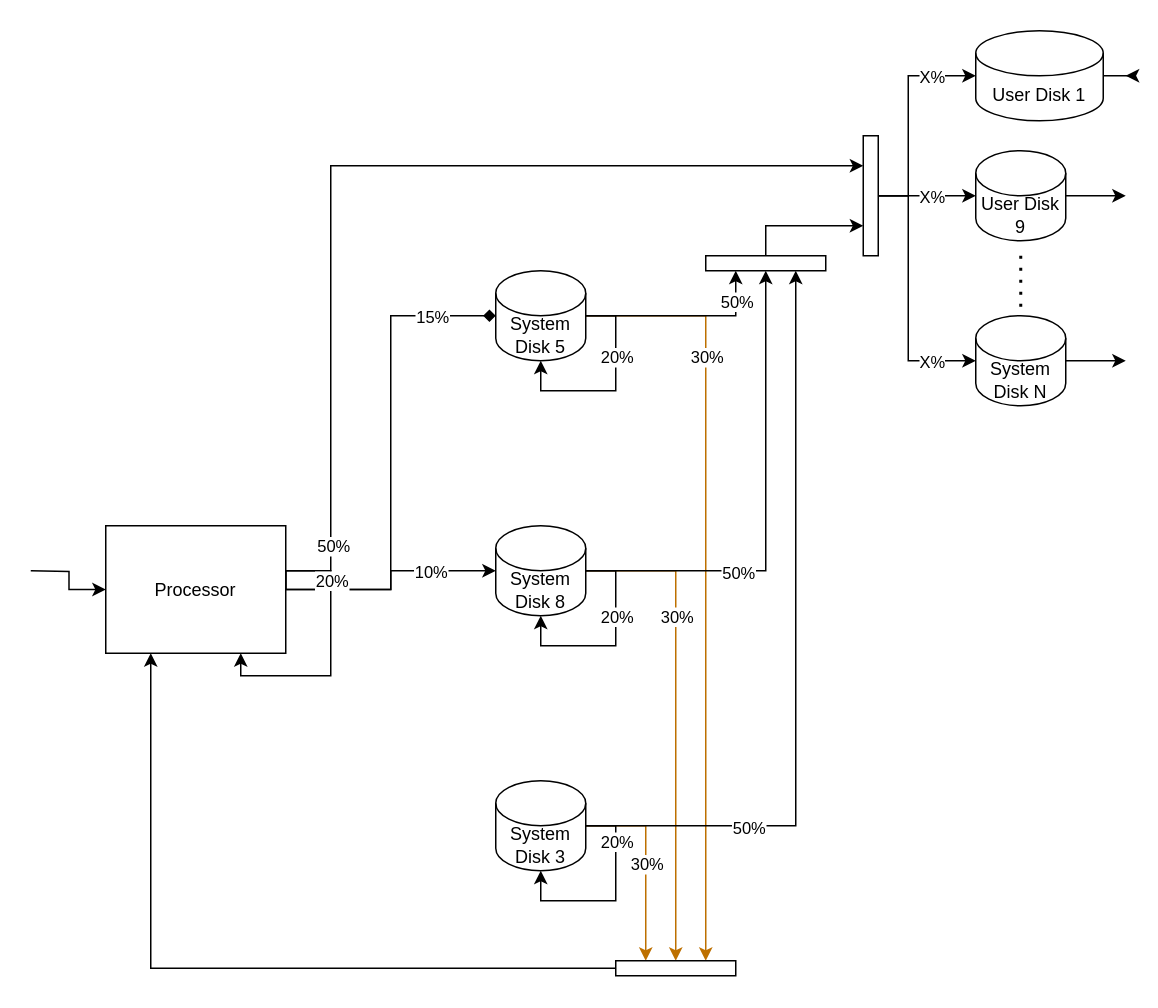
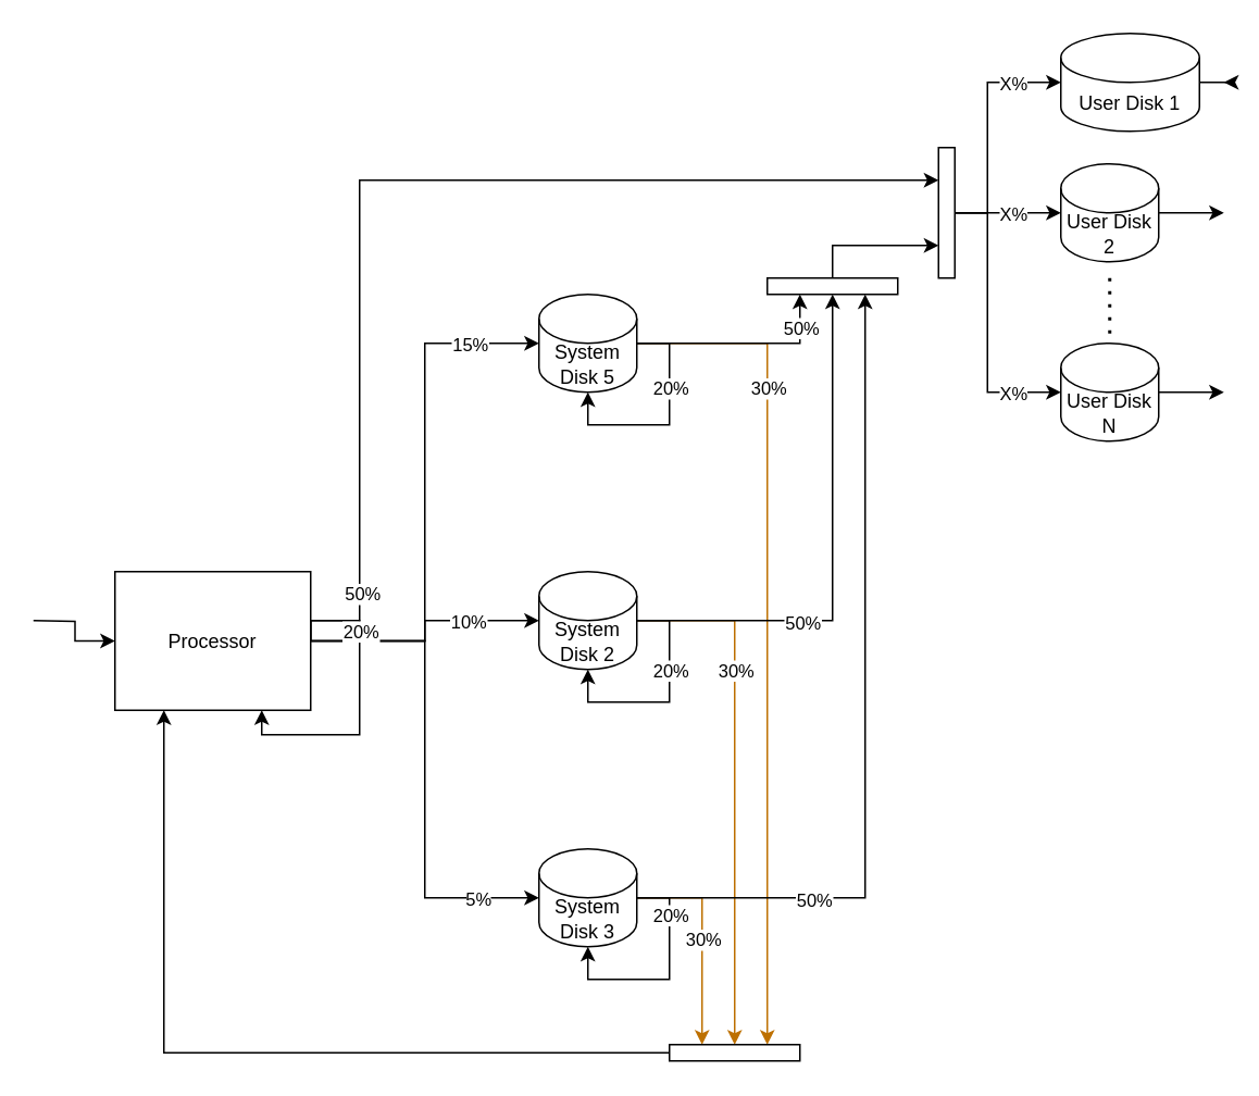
  <mxCell id="0" />
  <mxCell id="1" parent="0" />
  <mxCell id="2" style="edgeStyle=orthogonalEdgeStyle;rounded=0;orthogonalLoop=1;jettySize=auto;html=1;entryX=0.75;entryY=0;entryDx=0;entryDy=0;fillColor=#f0a30a;strokeColor=#BD7000;" edge="1" parent="1" source="10" target="51"><mxGeometry relative="1" as="geometry" /></mxCell>
  <mxCell id="3" value="30%" style="edgeLabel;html=1;align=center;verticalAlign=middle;resizable=0;points=[];" vertex="1" connectable="0" parent="2"><mxGeometry x="-0.58" y="-2" relative="1" as="geometry"><mxPoint x="2" as="offset" /></mxGeometry></mxCell>
  <mxCell id="4" style="edgeStyle=orthogonalEdgeStyle;rounded=0;orthogonalLoop=1;jettySize=auto;html=1;entryX=0.5;entryY=0;entryDx=0;entryDy=0;fillColor=#f0a30a;strokeColor=#BD7000;" edge="1" parent="1" source="13" target="51"><mxGeometry relative="1" as="geometry" /></mxCell>
  <mxCell id="5" value="30%" style="edgeLabel;html=1;align=center;verticalAlign=middle;resizable=0;points=[];" vertex="1" connectable="0" parent="4"><mxGeometry x="-0.419" relative="1" as="geometry"><mxPoint y="-3" as="offset" /></mxGeometry></mxCell>
  <mxCell id="6" style="edgeStyle=orthogonalEdgeStyle;rounded=0;orthogonalLoop=1;jettySize=auto;html=1;entryX=0.25;entryY=0;entryDx=0;entryDy=0;fillColor=#f0a30a;strokeColor=#BD7000;" edge="1" parent="1" source="16" target="51"><mxGeometry relative="1" as="geometry" /></mxCell>
  <mxCell id="7" value="30%" style="edgeLabel;html=1;align=center;verticalAlign=middle;resizable=0;points=[];" vertex="1" connectable="0" parent="6"><mxGeometry relative="1" as="geometry"><mxPoint as="offset" /></mxGeometry></mxCell>
  <mxCell id="8" style="edgeStyle=orthogonalEdgeStyle;rounded=0;orthogonalLoop=1;jettySize=auto;html=1;entryX=0.25;entryY=1;entryDx=0;entryDy=0;" edge="1" parent="1" source="10" target="49"><mxGeometry relative="1" as="geometry"><mxPoint x="490" y="140" as="targetPoint" /></mxGeometry></mxCell>
  <mxCell id="9" value="50%" style="edgeLabel;html=1;align=center;verticalAlign=middle;resizable=0;points=[];" vertex="1" connectable="0" parent="8"><mxGeometry x="0.692" y="-3" relative="1" as="geometry"><mxPoint x="-3" as="offset" /></mxGeometry></mxCell>
  <mxCell id="10" value="System Disk 5" style="shape=cylinder3;whiteSpace=wrap;html=1;boundedLbl=1;backgroundOutline=1;size=15;" vertex="1" parent="1"><mxGeometry x="330" y="180" width="60" height="60" as="geometry" /></mxCell>
  <mxCell id="11" style="edgeStyle=orthogonalEdgeStyle;rounded=0;orthogonalLoop=1;jettySize=auto;html=1;entryX=0.5;entryY=1;entryDx=0;entryDy=0;" edge="1" parent="1" source="13" target="49"><mxGeometry relative="1" as="geometry"><mxPoint x="490" y="140" as="targetPoint" /></mxGeometry></mxCell>
  <mxCell id="12" value="50%" style="edgeLabel;html=1;align=center;verticalAlign=middle;resizable=0;points=[];" vertex="1" connectable="0" parent="11"><mxGeometry x="-0.369" y="-1" relative="1" as="geometry"><mxPoint as="offset" /></mxGeometry></mxCell>
- <mxCell id="13" value="System Disk 8" style="shape=cylinder3;whiteSpace=wrap;html=1;boundedLbl=1;backgroundOutline=1;size=15;" vertex="1" parent="1"><mxGeometry x="330" y="350" width="60" height="60" as="geometry" /></mxCell>
+ <mxCell id="13" value="System Disk 2" style="shape=cylinder3;whiteSpace=wrap;html=1;boundedLbl=1;backgroundOutline=1;size=15;" vertex="1" parent="1"><mxGeometry x="330" y="350" width="60" height="60" as="geometry" /></mxCell>
  <mxCell id="14" style="edgeStyle=orthogonalEdgeStyle;rounded=0;orthogonalLoop=1;jettySize=auto;html=1;entryX=0.75;entryY=1;entryDx=0;entryDy=0;" edge="1" parent="1" source="16" target="49"><mxGeometry relative="1" as="geometry"><mxPoint x="490" y="140" as="targetPoint" /></mxGeometry></mxCell>
  <mxCell id="15" value="50%" style="edgeLabel;html=1;align=center;verticalAlign=middle;resizable=0;points=[];" vertex="1" connectable="0" parent="14"><mxGeometry x="-0.577" y="-1" relative="1" as="geometry"><mxPoint as="offset" /></mxGeometry></mxCell>
  <mxCell id="16" value="System Disk 3" style="shape=cylinder3;whiteSpace=wrap;html=1;boundedLbl=1;backgroundOutline=1;size=15;" vertex="1" parent="1"><mxGeometry x="330" y="520" width="60" height="60" as="geometry" /></mxCell>
  <mxCell id="17" style="edgeStyle=orthogonalEdgeStyle;rounded=0;orthogonalLoop=1;jettySize=auto;html=1;" edge="1" parent="1" source="18"><mxGeometry relative="1" as="geometry"><mxPoint x="750" y="50" as="targetPoint" /></mxGeometry></mxCell>
  <mxCell id="18" value="User Disk 1" style="shape=cylinder3;whiteSpace=wrap;html=1;boundedLbl=1;backgroundOutline=1;size=15;" vertex="1" parent="1"><mxGeometry x="650" y="20" width="85" height="60" as="geometry" /></mxCell>
  <mxCell id="19" style="edgeStyle=orthogonalEdgeStyle;rounded=0;orthogonalLoop=1;jettySize=auto;html=1;startArrow=classic;startFill=1;endArrow=none;endFill=0;" edge="1" parent="1" source="22"><mxGeometry relative="1" as="geometry"><mxPoint x="20" y="380" as="targetPoint" /></mxGeometry></mxCell>
  <mxCell id="20" style="edgeStyle=orthogonalEdgeStyle;rounded=0;orthogonalLoop=1;jettySize=auto;html=1;entryX=0.25;entryY=1;entryDx=0;entryDy=0;exitX=1;exitY=0.5;exitDx=0;exitDy=0;" edge="1" parent="1" source="22" target="52"><mxGeometry relative="1" as="geometry"><Array as="points"><mxPoint x="220" y="380" /><mxPoint x="220" y="110" /></Array></mxGeometry></mxCell>
  <mxCell id="21" value="50%" style="edgeLabel;html=1;align=center;verticalAlign=middle;resizable=0;points=[];" vertex="1" connectable="0" parent="20"><mxGeometry x="-0.823" y="-1" relative="1" as="geometry"><mxPoint as="offset" /></mxGeometry></mxCell>
  <mxCell id="22" value="Processor" style="rounded=0;whiteSpace=wrap;html=1;" vertex="1" parent="1"><mxGeometry x="70" y="350" width="120" height="85" as="geometry" /></mxCell>
- <mxCell id="23" style="edgeStyle=orthogonalEdgeStyle;rounded=0;orthogonalLoop=1;jettySize=auto;html=1;entryX=0;entryY=0.5;entryDx=0;entryDy=0;entryPerimeter=0;endArrow=diamond;" edge="1" parent="1" source="22" target="10"><mxGeometry relative="1" as="geometry" /></mxCell>
+ <mxCell id="23" style="edgeStyle=orthogonalEdgeStyle;rounded=0;orthogonalLoop=1;jettySize=auto;html=1;entryX=0;entryY=0.5;entryDx=0;entryDy=0;entryPerimeter=0;" edge="1" parent="1" source="22" target="10"><mxGeometry relative="1" as="geometry" /></mxCell>
  <mxCell id="24" value="15%" style="edgeLabel;html=1;align=center;verticalAlign=middle;resizable=0;points=[];" vertex="1" connectable="0" parent="23"><mxGeometry x="0.638" relative="1" as="geometry"><mxPoint x="16" as="offset" /></mxGeometry></mxCell>
  <mxCell id="25" style="edgeStyle=orthogonalEdgeStyle;rounded=0;orthogonalLoop=1;jettySize=auto;html=1;entryX=0;entryY=0.5;entryDx=0;entryDy=0;entryPerimeter=0;" edge="1" parent="1" source="22" target="13"><mxGeometry relative="1" as="geometry" /></mxCell>
  <mxCell id="26" value="10%" style="edgeLabel;html=1;align=center;verticalAlign=middle;resizable=0;points=[];" vertex="1" connectable="0" parent="25"><mxGeometry x="0.471" relative="1" as="geometry"><mxPoint x="-3" as="offset" /></mxGeometry></mxCell>
+ <mxCell id="27" style="edgeStyle=orthogonalEdgeStyle;rounded=0;orthogonalLoop=1;jettySize=auto;html=1;entryX=0;entryY=0.5;entryDx=0;entryDy=0;entryPerimeter=0;" edge="1" parent="1" source="22" target="16"><mxGeometry relative="1" as="geometry" /></mxCell>
+ <mxCell id="28" value="5%" style="edgeLabel;html=1;align=center;verticalAlign=middle;resizable=0;points=[];" vertex="1" connectable="0" parent="27"><mxGeometry x="0.648" y="2" relative="1" as="geometry"><mxPoint x="15" y="2" as="offset" /></mxGeometry></mxCell>
  <mxCell id="29" style="edgeStyle=orthogonalEdgeStyle;rounded=0;orthogonalLoop=1;jettySize=auto;html=1;" edge="1" parent="1" source="30"><mxGeometry relative="1" as="geometry"><mxPoint x="750" y="130" as="targetPoint" /></mxGeometry></mxCell>
- <mxCell id="30" value="User Disk 9" style="shape=cylinder3;whiteSpace=wrap;html=1;boundedLbl=1;backgroundOutline=1;size=15;" vertex="1" parent="1"><mxGeometry x="650" y="100" width="60" height="60" as="geometry" /></mxCell>
+ <mxCell id="30" value="User Disk 2" style="shape=cylinder3;whiteSpace=wrap;html=1;boundedLbl=1;backgroundOutline=1;size=15;" vertex="1" parent="1"><mxGeometry x="650" y="100" width="60" height="60" as="geometry" /></mxCell>
  <mxCell id="31" value="" style="endArrow=none;dashed=1;html=1;dashPattern=1 3;strokeWidth=2;rounded=0;" edge="1" parent="1"><mxGeometry width="50" height="50" relative="1" as="geometry"><mxPoint x="680" y="170" as="sourcePoint" /><mxPoint x="680" y="210" as="targetPoint" /></mxGeometry></mxCell>
  <mxCell id="32" style="edgeStyle=orthogonalEdgeStyle;rounded=0;orthogonalLoop=1;jettySize=auto;html=1;" edge="1" parent="1" source="33"><mxGeometry relative="1" as="geometry"><mxPoint x="750" y="240" as="targetPoint" /></mxGeometry></mxCell>
- <mxCell id="33" value="System Disk N" style="shape=cylinder3;whiteSpace=wrap;html=1;boundedLbl=1;backgroundOutline=1;size=15;" vertex="1" parent="1"><mxGeometry x="650" y="210" width="60" height="60" as="geometry" /></mxCell>
+ <mxCell id="33" value="User Disk N" style="shape=cylinder3;whiteSpace=wrap;html=1;boundedLbl=1;backgroundOutline=1;size=15;" vertex="1" parent="1"><mxGeometry x="650" y="210" width="60" height="60" as="geometry" /></mxCell>
  <mxCell id="34" style="edgeStyle=orthogonalEdgeStyle;rounded=0;orthogonalLoop=1;jettySize=auto;html=1;entryX=0.75;entryY=1;entryDx=0;entryDy=0;exitX=1;exitY=0.5;exitDx=0;exitDy=0;" edge="1" parent="1" source="22" target="22"><mxGeometry relative="1" as="geometry"><Array as="points"><mxPoint x="220" y="380" /><mxPoint x="220" y="450" /><mxPoint x="160" y="450" /></Array></mxGeometry></mxCell>
  <mxCell id="35" value="20%" style="edgeLabel;html=1;align=center;verticalAlign=middle;resizable=0;points=[];" vertex="1" connectable="0" parent="34"><mxGeometry x="-0.478" relative="1" as="geometry"><mxPoint as="offset" /></mxGeometry></mxCell>
  <mxCell id="36" style="edgeStyle=orthogonalEdgeStyle;rounded=0;orthogonalLoop=1;jettySize=auto;html=1;entryX=0.5;entryY=1;entryDx=0;entryDy=0;entryPerimeter=0;exitX=1;exitY=0.5;exitDx=0;exitDy=0;exitPerimeter=0;" edge="1" parent="1" source="10" target="10"><mxGeometry relative="1" as="geometry" /></mxCell>
  <mxCell id="37" value="20%" style="edgeLabel;html=1;align=center;verticalAlign=middle;resizable=0;points=[];" vertex="1" connectable="0" parent="36"><mxGeometry x="-0.329" relative="1" as="geometry"><mxPoint as="offset" /></mxGeometry></mxCell>
  <mxCell id="38" style="edgeStyle=orthogonalEdgeStyle;rounded=0;orthogonalLoop=1;jettySize=auto;html=1;entryX=0.5;entryY=1;entryDx=0;entryDy=0;entryPerimeter=0;exitX=1;exitY=0.5;exitDx=0;exitDy=0;exitPerimeter=0;" edge="1" parent="1" source="13" target="13"><mxGeometry relative="1" as="geometry" /></mxCell>
  <mxCell id="39" value="20%" style="edgeLabel;html=1;align=center;verticalAlign=middle;resizable=0;points=[];" vertex="1" connectable="0" parent="38"><mxGeometry x="-0.3" relative="1" as="geometry"><mxPoint y="1" as="offset" /></mxGeometry></mxCell>
  <mxCell id="40" style="edgeStyle=orthogonalEdgeStyle;rounded=0;orthogonalLoop=1;jettySize=auto;html=1;entryX=0.5;entryY=1;entryDx=0;entryDy=0;entryPerimeter=0;exitX=1;exitY=0.5;exitDx=0;exitDy=0;exitPerimeter=0;" edge="1" parent="1" source="16" target="16"><mxGeometry relative="1" as="geometry" /></mxCell>
  <mxCell id="41" value="20%" style="edgeLabel;html=1;align=center;verticalAlign=middle;resizable=0;points=[];" vertex="1" connectable="0" parent="40"><mxGeometry x="-0.357" relative="1" as="geometry"><mxPoint y="-15" as="offset" /></mxGeometry></mxCell>
  <mxCell id="42" style="edgeStyle=orthogonalEdgeStyle;rounded=0;orthogonalLoop=1;jettySize=auto;html=1;entryX=0;entryY=0.5;entryDx=0;entryDy=0;entryPerimeter=0;exitX=0.5;exitY=0;exitDx=0;exitDy=0;" edge="1" parent="1" source="52" target="18"><mxGeometry relative="1" as="geometry"><mxPoint x="530" y="130" as="sourcePoint" /><Array as="points"><mxPoint x="605" y="130" /><mxPoint x="605" y="50" /></Array></mxGeometry></mxCell>
  <mxCell id="43" value="X%" style="edgeLabel;html=1;align=center;verticalAlign=middle;resizable=0;points=[];" vertex="1" connectable="0" parent="42"><mxGeometry x="0.694" relative="1" as="geometry"><mxPoint x="-8" as="offset" /></mxGeometry></mxCell>
  <mxCell id="44" style="edgeStyle=orthogonalEdgeStyle;rounded=0;orthogonalLoop=1;jettySize=auto;html=1;entryX=0;entryY=0.5;entryDx=0;entryDy=0;entryPerimeter=0;exitX=0.5;exitY=0;exitDx=0;exitDy=0;" edge="1" parent="1" source="52" target="30"><mxGeometry relative="1" as="geometry"><mxPoint x="530" y="130" as="sourcePoint" /><Array as="points" /></mxGeometry></mxCell>
  <mxCell id="45" value="X%" style="edgeLabel;html=1;align=center;verticalAlign=middle;resizable=0;points=[];" vertex="1" connectable="0" parent="44"><mxGeometry x="0.489" y="-1" relative="1" as="geometry"><mxPoint x="-13" y="-1" as="offset" /></mxGeometry></mxCell>
  <mxCell id="46" style="edgeStyle=orthogonalEdgeStyle;rounded=0;orthogonalLoop=1;jettySize=auto;html=1;entryX=0;entryY=0.5;entryDx=0;entryDy=0;entryPerimeter=0;exitX=0.5;exitY=0;exitDx=0;exitDy=0;" edge="1" parent="1" source="52" target="33"><mxGeometry relative="1" as="geometry"><mxPoint x="530" y="130" as="sourcePoint" /><Array as="points"><mxPoint x="605" y="130" /><mxPoint x="605" y="240" /></Array></mxGeometry></mxCell>
  <mxCell id="47" value="X%" style="edgeLabel;html=1;align=center;verticalAlign=middle;resizable=0;points=[];" vertex="1" connectable="0" parent="46"><mxGeometry x="0.76" relative="1" as="geometry"><mxPoint x="-9" as="offset" /></mxGeometry></mxCell>
  <mxCell id="48" style="edgeStyle=orthogonalEdgeStyle;rounded=0;orthogonalLoop=1;jettySize=auto;html=1;entryX=0.75;entryY=1;entryDx=0;entryDy=0;exitX=0.5;exitY=0;exitDx=0;exitDy=0;" edge="1" parent="1" source="49" target="52"><mxGeometry relative="1" as="geometry" /></mxCell>
  <mxCell id="49" value="" style="rounded=0;whiteSpace=wrap;html=1;" vertex="1" parent="1"><mxGeometry x="470" y="170" width="80" height="10" as="geometry" /></mxCell>
  <mxCell id="50" style="edgeStyle=orthogonalEdgeStyle;rounded=0;orthogonalLoop=1;jettySize=auto;html=1;entryX=0.25;entryY=1;entryDx=0;entryDy=0;" edge="1" parent="1" source="51" target="22"><mxGeometry relative="1" as="geometry" /></mxCell>
  <mxCell id="51" value="" style="rounded=0;whiteSpace=wrap;html=1;" vertex="1" parent="1"><mxGeometry x="410" y="640" width="80" height="10" as="geometry" /></mxCell>
  <mxCell id="52" value="" style="rounded=0;whiteSpace=wrap;html=1;rotation=90;" vertex="1" parent="1"><mxGeometry x="540" y="125" width="80" height="10" as="geometry" /></mxCell>
